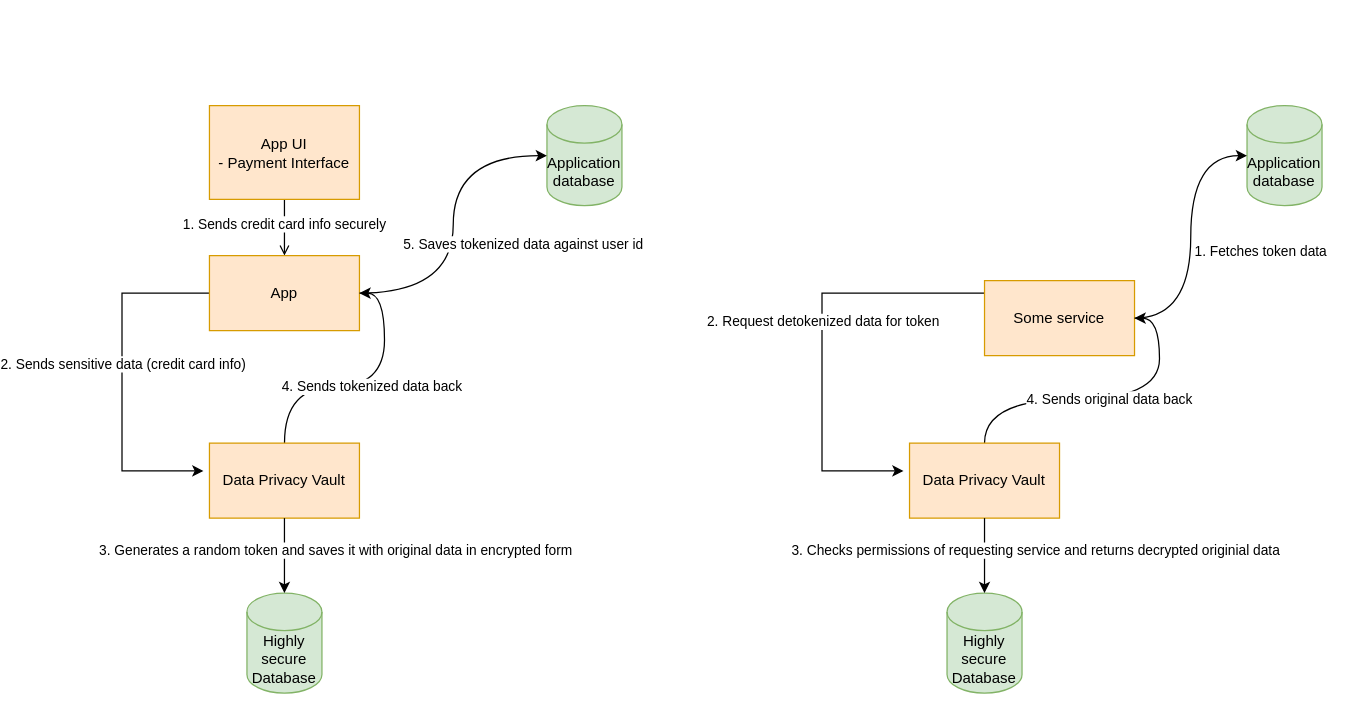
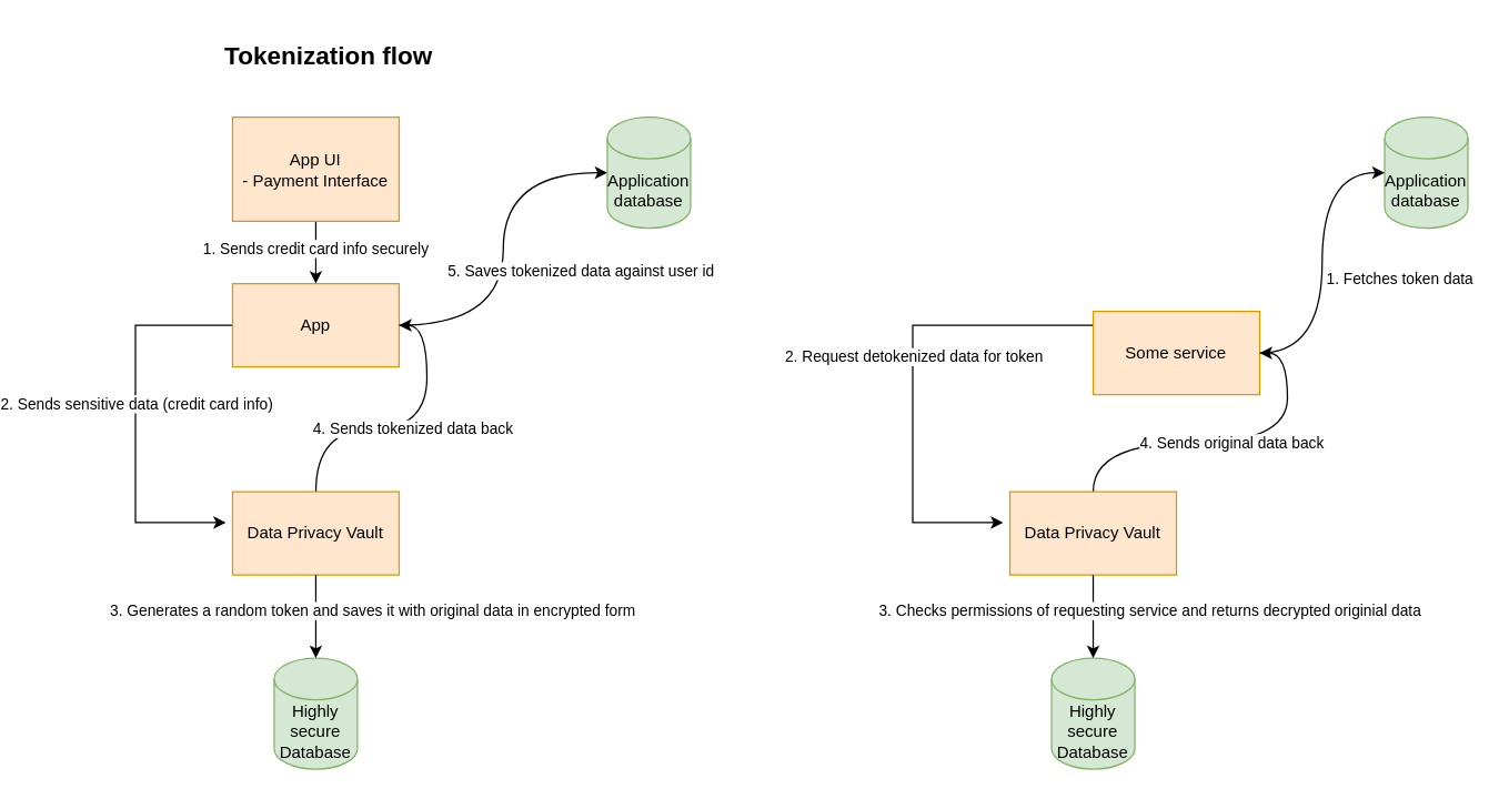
  <mxCell id="0" />
  <mxCell id="1" parent="0" />
  <mxCell id="2" style="edgeStyle=orthogonalEdgeStyle;rounded=0;orthogonalLoop=1;jettySize=auto;html=1;entryX=1;entryY=0.5;entryDx=0;entryDy=0;curved=1;" edge="1" parent="1" source="4" target="10"><mxGeometry relative="1" as="geometry" /></mxCell>
  <mxCell id="3" value="4. Sends tokenized data back" style="edgeLabel;html=1;align=center;verticalAlign=middle;resizable=0;points=[];" vertex="1" connectable="0" parent="2"><mxGeometry x="0.032" y="1" relative="1" as="geometry"><mxPoint as="offset" /></mxGeometry></mxCell>
  <mxCell id="4" value="Data Privacy Vault" style="rounded=0;whiteSpace=wrap;html=1;fillColor=#ffe6cc;strokeColor=#d79b00;" vertex="1" parent="1"><mxGeometry x="90.06" y="354" width="120" height="60" as="geometry" /></mxCell>
- <mxCell id="5" style="edgeStyle=orthogonalEdgeStyle;rounded=0;orthogonalLoop=1;jettySize=auto;html=1;entryX=0.5;entryY=0;entryDx=0;entryDy=0;endArrow=open;" edge="1" parent="1" source="7" target="10"><mxGeometry relative="1" as="geometry" /></mxCell>
+ <mxCell id="5" style="edgeStyle=orthogonalEdgeStyle;rounded=0;orthogonalLoop=1;jettySize=auto;html=1;entryX=0.5;entryY=0;entryDx=0;entryDy=0;" edge="1" parent="1" source="7" target="10"><mxGeometry relative="1" as="geometry" /></mxCell>
  <mxCell id="6" value="1. Sends credit card info securely" style="edgeLabel;html=1;align=center;verticalAlign=middle;resizable=0;points=[];" vertex="1" connectable="0" parent="5"><mxGeometry x="-0.14" y="-1" relative="1" as="geometry"><mxPoint as="offset" /></mxGeometry></mxCell>
  <mxCell id="7" value="App UI&lt;br&gt;- Payment Interface" style="rounded=0;whiteSpace=wrap;html=1;fillColor=#ffe6cc;strokeColor=#d79b00;" vertex="1" parent="1"><mxGeometry x="90.06" y="84" width="120" height="75" as="geometry" /></mxCell>
  <mxCell id="8" style="edgeStyle=orthogonalEdgeStyle;rounded=0;orthogonalLoop=1;jettySize=auto;html=1;entryX=-0.04;entryY=0.37;entryDx=0;entryDy=0;entryPerimeter=0;" edge="1" parent="1" source="10" target="4"><mxGeometry relative="1" as="geometry"><Array as="points"><mxPoint x="20.06" y="234" /><mxPoint x="20.06" y="376" /></Array></mxGeometry></mxCell>
  <mxCell id="9" value="2. Sends sensitive data (credit card info)" style="edgeLabel;html=1;align=center;verticalAlign=middle;resizable=0;points=[];" vertex="1" connectable="0" parent="8"><mxGeometry x="-0.093" relative="1" as="geometry"><mxPoint as="offset" /></mxGeometry></mxCell>
  <mxCell id="10" value="App" style="rounded=0;whiteSpace=wrap;html=1;fillColor=#ffe6cc;strokeColor=#d79b00;" vertex="1" parent="1"><mxGeometry x="90.06" y="204" width="120" height="60" as="geometry" /></mxCell>
  <mxCell id="11" value="Highly secure Database" style="shape=cylinder3;whiteSpace=wrap;html=1;boundedLbl=1;backgroundOutline=1;size=15;fillColor=#d5e8d4;strokeColor=#82b366;" vertex="1" parent="1"><mxGeometry x="120.06" y="474" width="60" height="80" as="geometry" /></mxCell>
  <mxCell id="12" value="Application database" style="shape=cylinder3;whiteSpace=wrap;html=1;boundedLbl=1;backgroundOutline=1;size=15;fillColor=#d5e8d4;strokeColor=#82b366;" vertex="1" parent="1"><mxGeometry x="360.06" y="84" width="60" height="80" as="geometry" /></mxCell>
  <mxCell id="13" style="edgeStyle=orthogonalEdgeStyle;rounded=0;orthogonalLoop=1;jettySize=auto;html=1;entryX=0;entryY=0.5;entryDx=0;entryDy=0;entryPerimeter=0;curved=1;" edge="1" parent="1" source="10" target="12"><mxGeometry relative="1" as="geometry" /></mxCell>
  <mxCell id="14" value="5. Saves tokenized data against user id" style="edgeLabel;html=1;align=center;verticalAlign=middle;resizable=0;points=[];" vertex="1" connectable="0" parent="13"><mxGeometry x="-0.145" y="2" relative="1" as="geometry"><mxPoint x="57" y="-4" as="offset" /></mxGeometry></mxCell>
  <mxCell id="15" style="edgeStyle=orthogonalEdgeStyle;rounded=0;orthogonalLoop=1;jettySize=auto;html=1;entryX=0.5;entryY=0;entryDx=0;entryDy=0;entryPerimeter=0;" edge="1" parent="1" source="4" target="11"><mxGeometry relative="1" as="geometry" /></mxCell>
  <mxCell id="16" value="3. Generates a random token and saves it with original data in encrypted form" style="edgeLabel;html=1;align=center;verticalAlign=middle;resizable=0;points=[];" vertex="1" connectable="0" parent="15"><mxGeometry x="-0.173" y="-2" relative="1" as="geometry"><mxPoint x="42" as="offset" /></mxGeometry></mxCell>
+ <mxCell id="17" value="&lt;b&gt;&lt;font style=&quot;font-size: 18px;&quot;&gt;Tokenization flow&lt;/font&gt;&lt;/b&gt;" style="text;html=1;align=center;verticalAlign=middle;resizable=0;points=[];autosize=1;strokeColor=none;fillColor=none;" vertex="1" parent="1"><mxGeometry x="74.06" y="20" width="170" height="40" as="geometry" /></mxCell>
  <mxCell id="18" style="edgeStyle=orthogonalEdgeStyle;rounded=0;orthogonalLoop=1;jettySize=auto;html=1;entryX=1;entryY=0.5;entryDx=0;entryDy=0;curved=1;" edge="1" parent="1" source="20" target="23"><mxGeometry relative="1" as="geometry" /></mxCell>
  <mxCell id="19" value="4. Sends original data back" style="edgeLabel;html=1;align=center;verticalAlign=middle;resizable=0;points=[];" vertex="1" connectable="0" parent="18"><mxGeometry x="0.032" y="1" relative="1" as="geometry"><mxPoint as="offset" /></mxGeometry></mxCell>
  <mxCell id="20" value="Data Privacy Vault" style="rounded=0;whiteSpace=wrap;html=1;fillColor=#ffe6cc;strokeColor=#d79b00;" vertex="1" parent="1"><mxGeometry x="650.12" y="354" width="120" height="60" as="geometry" /></mxCell>
  <mxCell id="21" style="edgeStyle=orthogonalEdgeStyle;rounded=0;orthogonalLoop=1;jettySize=auto;html=1;entryX=-0.04;entryY=0.37;entryDx=0;entryDy=0;entryPerimeter=0;" edge="1" parent="1" source="23" target="20"><mxGeometry relative="1" as="geometry"><Array as="points"><mxPoint x="580.12" y="234" /><mxPoint x="580.12" y="376" /></Array></mxGeometry></mxCell>
  <mxCell id="22" value="2. Request detokenized data for token" style="edgeLabel;html=1;align=center;verticalAlign=middle;resizable=0;points=[];" vertex="1" connectable="0" parent="21"><mxGeometry x="-0.093" relative="1" as="geometry"><mxPoint as="offset" /></mxGeometry></mxCell>
  <mxCell id="23" value="Some service" style="rounded=0;whiteSpace=wrap;html=1;fillColor=#ffe6cc;strokeColor=#d79b00;" vertex="1" parent="1"><mxGeometry x="710.12" y="224" width="120" height="60" as="geometry" /></mxCell>
  <mxCell id="24" value="Highly secure Database" style="shape=cylinder3;whiteSpace=wrap;html=1;boundedLbl=1;backgroundOutline=1;size=15;fillColor=#d5e8d4;strokeColor=#82b366;" vertex="1" parent="1"><mxGeometry x="680.12" y="474" width="60" height="80" as="geometry" /></mxCell>
  <mxCell id="25" value="Application database" style="shape=cylinder3;whiteSpace=wrap;html=1;boundedLbl=1;backgroundOutline=1;size=15;fillColor=#d5e8d4;strokeColor=#82b366;" vertex="1" parent="1"><mxGeometry x="920.12" y="84" width="60" height="80" as="geometry" /></mxCell>
  <mxCell id="26" style="edgeStyle=orthogonalEdgeStyle;rounded=0;orthogonalLoop=1;jettySize=auto;html=1;entryX=0;entryY=0.5;entryDx=0;entryDy=0;entryPerimeter=0;curved=1;" edge="1" parent="1" source="23" target="25"><mxGeometry relative="1" as="geometry" /></mxCell>
  <mxCell id="27" value="1. Fetches token data" style="edgeLabel;html=1;align=center;verticalAlign=middle;resizable=0;points=[];" vertex="1" connectable="0" parent="26"><mxGeometry x="-0.145" y="2" relative="1" as="geometry"><mxPoint x="57" y="-4" as="offset" /></mxGeometry></mxCell>
  <mxCell id="28" style="edgeStyle=orthogonalEdgeStyle;rounded=0;orthogonalLoop=1;jettySize=auto;html=1;entryX=0.5;entryY=0;entryDx=0;entryDy=0;entryPerimeter=0;" edge="1" parent="1" source="20" target="24"><mxGeometry relative="1" as="geometry" /></mxCell>
  <mxCell id="29" value="3. Checks permissions of requesting service and returns decrypted originial data" style="edgeLabel;html=1;align=center;verticalAlign=middle;resizable=0;points=[];" vertex="1" connectable="0" parent="28"><mxGeometry x="-0.173" y="-2" relative="1" as="geometry"><mxPoint x="42" as="offset" /></mxGeometry></mxCell>
